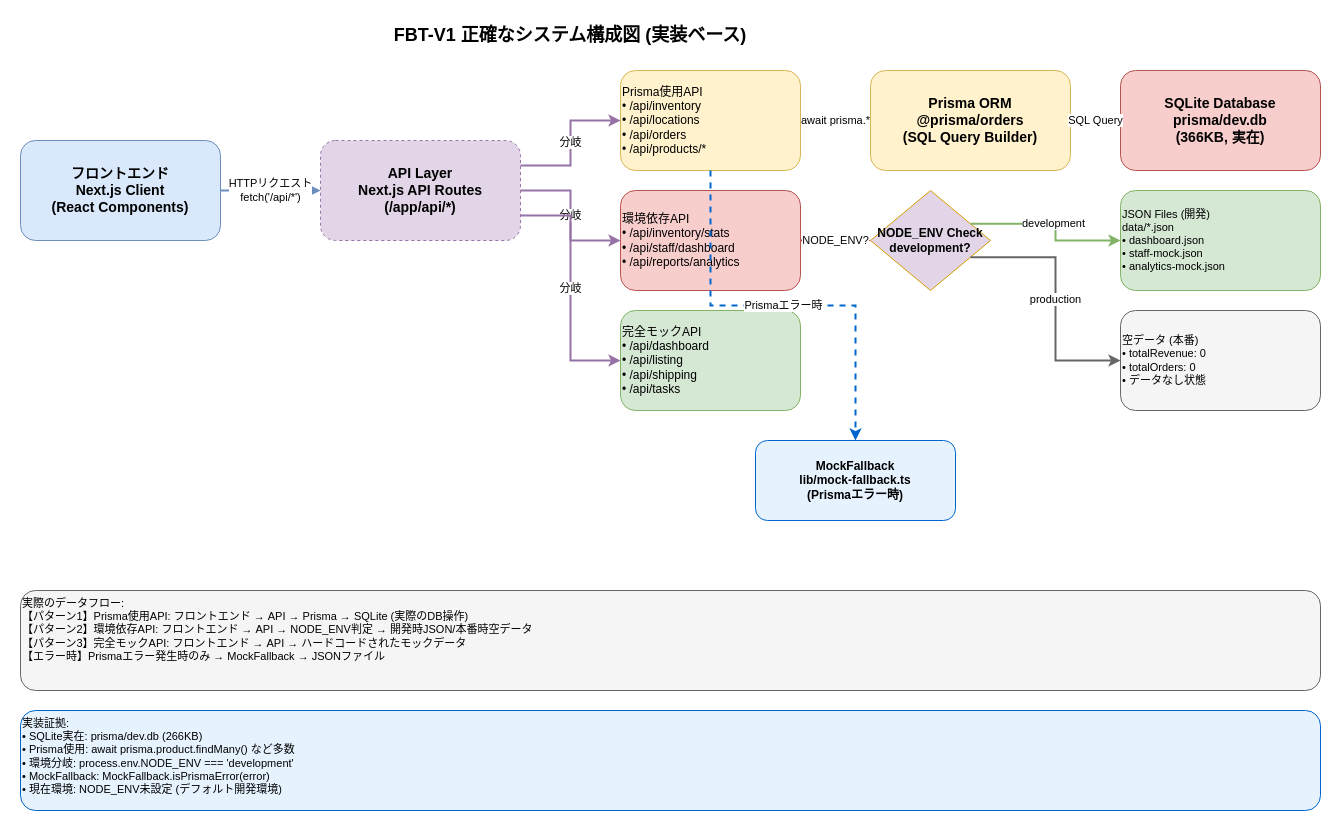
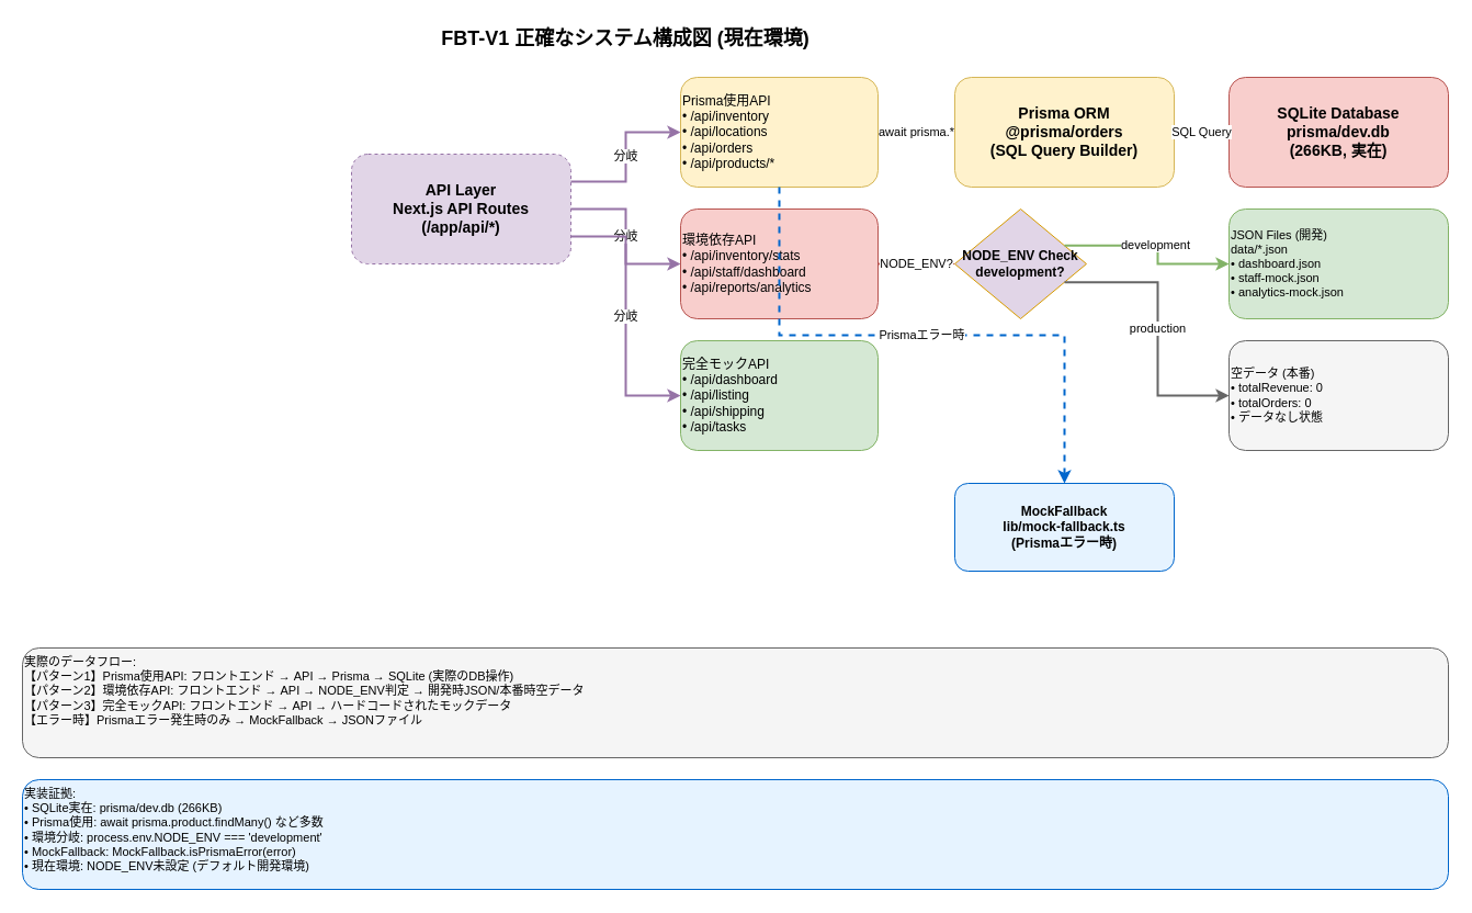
  <mxCell id="0" />
  <mxCell id="1" parent="0" />
- <mxCell id="2" value="フロントエンド&#10;Next.js Client&#10;(React Components)" style="rounded=1;whiteSpace=wrap;html=1;fillColor=#dae8fc;strokeColor=#6c8ebf;fontSize=14;fontStyle=1;" parent="1" vertex="1"><mxGeometry x="20" y="140" width="200" height="100" as="geometry" /></mxCell>
  <mxCell id="3" value="API Layer&#10;Next.js API Routes&#10;(/app/api/*)" style="rounded=1;whiteSpace=wrap;html=1;fillColor=#e1d5e7;strokeColor=#9673a6;fontSize=14;fontStyle=1;dashed=1;" vertex="1" parent="1"><mxGeometry x="320" y="140" width="200" height="100" as="geometry" /></mxCell>
  <mxCell id="4" value="Prisma使用API&#10;• /api/inventory&#10;• /api/locations&#10;• /api/orders&#10;• /api/products/*" style="rounded=1;whiteSpace=wrap;html=1;fillColor=#fff2cc;strokeColor=#d6b656;fontSize=12;align=left;" vertex="1" parent="1"><mxGeometry x="620" y="70" width="180" height="100" as="geometry" /></mxCell>
  <mxCell id="5" value="環境依存API&#10;• /api/inventory/stats&#10;• /api/staff/dashboard&#10;• /api/reports/analytics" style="rounded=1;whiteSpace=wrap;html=1;fillColor=#f8cecc;strokeColor=#b85450;fontSize=12;align=left;" vertex="1" parent="1"><mxGeometry x="620" y="190" width="180" height="100" as="geometry" /></mxCell>
  <mxCell id="6" value="完全モックAPI&#10;• /api/dashboard&#10;• /api/listing&#10;• /api/shipping&#10;• /api/tasks" style="rounded=1;whiteSpace=wrap;html=1;fillColor=#d5e8d4;strokeColor=#82b366;fontSize=12;align=left;" vertex="1" parent="1"><mxGeometry x="620" y="310" width="180" height="100" as="geometry" /></mxCell>
  <mxCell id="7" value="Prisma ORM&#10;@prisma/orders&#10;(SQL Query Builder)" style="rounded=1;whiteSpace=wrap;html=1;fillColor=#fff2cc;strokeColor=#d6b656;fontSize=14;fontStyle=1;" parent="1" vertex="1"><mxGeometry x="870" y="70" width="200" height="100" as="geometry" /></mxCell>
- <mxCell id="8" value="SQLite Database&#10;prisma/dev.db&#10;(366KB, 実在)" style="rounded=1;whiteSpace=wrap;html=1;fillColor=#f8cecc;strokeColor=#b85450;fontSize=14;fontStyle=1;" parent="1" vertex="1"><mxGeometry x="1120" y="70" width="200" height="100" as="geometry" /></mxCell>
+ <mxCell id="8" value="SQLite Database&#10;prisma/dev.db&#10;(266KB, 実在)" style="rounded=1;whiteSpace=wrap;html=1;fillColor=#f8cecc;strokeColor=#b85450;fontSize=14;fontStyle=1;" parent="1" vertex="1"><mxGeometry x="1120" y="70" width="200" height="100" as="geometry" /></mxCell>
  <mxCell id="9" value="NODE_ENV Check&#10;development?" style="rhombus;whiteSpace=wrap;html=1;fillColor=#e1d5e7;strokeColor=#d79b00;fontSize=12;fontStyle=1;" vertex="1" parent="1"><mxGeometry x="870" y="190" width="120" height="100" as="geometry" /></mxCell>
  <mxCell id="10" value="JSON Files (開発)&#10;data/*.json&#10;• dashboard.json&#10;• staff-mock.json&#10;• analytics-mock.json" style="rounded=1;whiteSpace=wrap;html=1;fillColor=#d5e8d4;strokeColor=#82b366;fontSize=11;align=left;" vertex="1" parent="1"><mxGeometry x="1120" y="190" width="200" height="100" as="geometry" /></mxCell>
  <mxCell id="11" value="空データ (本番)&#10;• totalRevenue: 0&#10;• totalOrders: 0&#10;• データなし状態" style="rounded=1;whiteSpace=wrap;html=1;fillColor=#f5f5f5;strokeColor=#666666;fontSize=11;align=left;" vertex="1" parent="1"><mxGeometry x="1120" y="310" width="200" height="100" as="geometry" /></mxCell>
- <mxCell id="12" value="MockFallback&#10;lib/mock-fallback.ts&#10;(Prismaエラー時)" style="rounded=1;whiteSpace=wrap;html=1;fillColor=#e6f3ff;strokeColor=#0066cc;fontSize=12;fontStyle=1;" vertex="1" parent="1"><mxGeometry x="755" y="440" width="200" height="80" as="geometry" /></mxCell>
- <mxCell id="13" value="HTTPリクエスト&#10;fetch('/api/*')" style="edgeStyle=orthogonalEdgeStyle;rounded=0;orthogonalLoop=1;jettySize=auto;html=1;exitX=1;exitY=0.5;exitDx=0;exitDy=0;entryX=0;entryY=0.5;entryDx=0;entryDy=0;strokeWidth=2;fillColor=#dae8fc;strokeColor=#6c8ebf;" parent="1" source="2" target="3" edge="1"><mxGeometry relative="1" as="geometry" /></mxCell>
+ <mxCell id="12" value="MockFallback&#10;lib/mock-fallback.ts&#10;(Prismaエラー時)" style="rounded=1;whiteSpace=wrap;html=1;fillColor=#e6f3ff;strokeColor=#0066cc;fontSize=12;fontStyle=1;" vertex="1" parent="1"><mxGeometry x="870" y="440" width="200" height="80" as="geometry" /></mxCell>
  <mxCell id="14" value="分岐" style="edgeStyle=orthogonalEdgeStyle;rounded=0;orthogonalLoop=1;jettySize=auto;html=1;exitX=1;exitY=0.25;exitDx=0;exitDy=0;entryX=0;entryY=0.5;entryDx=0;entryDy=0;strokeWidth=2;fillColor=#e1d5e7;strokeColor=#9673a6;" parent="1" source="3" target="4" edge="1"><mxGeometry relative="1" as="geometry" /></mxCell>
  <mxCell id="15" value="分岐" style="edgeStyle=orthogonalEdgeStyle;rounded=0;orthogonalLoop=1;jettySize=auto;html=1;exitX=1;exitY=0.5;exitDx=0;exitDy=0;entryX=0;entryY=0.5;entryDx=0;entryDy=0;strokeWidth=2;fillColor=#e1d5e7;strokeColor=#9673a6;" parent="1" source="3" target="5" edge="1"><mxGeometry relative="1" as="geometry" /></mxCell>
  <mxCell id="16" value="分岐" style="edgeStyle=orthogonalEdgeStyle;rounded=0;orthogonalLoop=1;jettySize=auto;html=1;exitX=1;exitY=0.75;exitDx=0;exitDy=0;entryX=0;entryY=0.5;entryDx=0;entryDy=0;strokeWidth=2;fillColor=#e1d5e7;strokeColor=#9673a6;" parent="1" source="3" target="6" edge="1"><mxGeometry relative="1" as="geometry" /></mxCell>
  <mxCell id="17" value="await prisma.*" style="edgeStyle=orthogonalEdgeStyle;rounded=0;orthogonalLoop=1;jettySize=auto;html=1;exitX=1;exitY=0.5;exitDx=0;exitDy=0;entryX=0;entryY=0.5;entryDx=0;entryDy=0;strokeWidth=2;fillColor=#fff2cc;strokeColor=#d6b656;" parent="1" source="4" target="7" edge="1"><mxGeometry relative="1" as="geometry" /></mxCell>
  <mxCell id="18" value="SQL Query" style="edgeStyle=orthogonalEdgeStyle;rounded=0;orthogonalLoop=1;jettySize=auto;html=1;exitX=1;exitY=0.5;exitDx=0;exitDy=0;entryX=0;entryY=0.5;entryDx=0;entryDy=0;strokeWidth=2;fillColor=#fff2cc;strokeColor=#d6b656;" parent="1" source="7" target="8" edge="1"><mxGeometry relative="1" as="geometry" /></mxCell>
  <mxCell id="19" value="NODE_ENV?" style="edgeStyle=orthogonalEdgeStyle;rounded=0;orthogonalLoop=1;jettySize=auto;html=1;exitX=1;exitY=0.5;exitDx=0;exitDy=0;entryX=0;entryY=0.5;entryDx=0;entryDy=0;strokeWidth=2;fillColor=#f8cecc;strokeColor=#b85450;" parent="1" source="5" target="9" edge="1"><mxGeometry relative="1" as="geometry" /></mxCell>
  <mxCell id="20" value="development" style="edgeStyle=orthogonalEdgeStyle;rounded=0;orthogonalLoop=1;jettySize=auto;html=1;exitX=1;exitY=0.25;exitDx=0;exitDy=0;entryX=0;entryY=0.5;entryDx=0;entryDy=0;strokeWidth=2;fillColor=#d5e8d4;strokeColor=#82b366;" edge="1" parent="1" source="9" target="10"><mxGeometry relative="1" as="geometry" /></mxCell>
  <mxCell id="21" value="production" style="edgeStyle=orthogonalEdgeStyle;rounded=0;orthogonalLoop=1;jettySize=auto;html=1;exitX=1;exitY=0.75;exitDx=0;exitDy=0;entryX=0;entryY=0.5;entryDx=0;entryDy=0;strokeWidth=2;fillColor=#f5f5f5;strokeColor=#666666;" edge="1" parent="1" source="9" target="11"><mxGeometry relative="1" as="geometry" /></mxCell>
  <mxCell id="22" value="Prismaエラー時" style="edgeStyle=orthogonalEdgeStyle;rounded=0;orthogonalLoop=1;jettySize=auto;html=1;exitX=0.5;exitY=1;exitDx=0;exitDy=0;entryX=0.5;entryY=0;entryDx=0;entryDy=0;strokeWidth=2;fillColor=#e6f3ff;strokeColor=#0066cc;dashed=1;" edge="1" parent="1" source="4" target="12"><mxGeometry relative="1" as="geometry" /></mxCell>
- <mxCell id="23" value="FBT-V1 正確なシステム構成図 (実装ベース)" style="text;html=1;strokeColor=none;fillColor=none;align=center;verticalAlign=middle;whiteSpace=wrap;rounded=0;fontSize=18;fontStyle=1;" parent="1" vertex="1"><mxGeometry x="370" y="20" width="400" height="30" as="geometry" /></mxCell>
+ <mxCell id="23" value="FBT-V1 正確なシステム構成図 (現在環境)" style="text;html=1;strokeColor=none;fillColor=none;align=center;verticalAlign=middle;whiteSpace=wrap;rounded=0;fontSize=18;fontStyle=1;" parent="1" vertex="1"><mxGeometry x="370" y="20" width="400" height="30" as="geometry" /></mxCell>
  <mxCell id="24" value="実際のデータフロー:&#10;【パターン1】Prisma使用API: フロントエンド → API → Prisma → SQLite (実際のDB操作)&#10;【パターン2】環境依存API: フロントエンド → API → NODE_ENV判定 → 開発時JSON/本番時空データ&#10;【パターン3】完全モックAPI: フロントエンド → API → ハードコードされたモックデータ&#10;【エラー時】Prismaエラー発生時のみ → MockFallback → JSONファイル" style="rounded=1;whiteSpace=wrap;html=1;fillColor=#f5f5f5;strokeColor=#666666;fontSize=11;align=left;verticalAlign=top;" parent="1" vertex="1"><mxGeometry x="20" y="590" width="1300" height="100" as="geometry" /></mxCell>
  <mxCell id="25" value="実装証拠:&#10;• SQLite実在: prisma/dev.db (266KB)&#10;• Prisma使用: await prisma.product.findMany() など多数&#10;• 環境分岐: process.env.NODE_ENV === 'development'&#10;• MockFallback: MockFallback.isPrismaError(error)&#10;• 現在環境: NODE_ENV未設定 (デフォルト開発環境)" style="rounded=1;whiteSpace=wrap;html=1;fillColor=#e6f3ff;strokeColor=#0066cc;fontSize=11;align=left;verticalAlign=top;" vertex="1" parent="1"><mxGeometry x="20" y="710" width="1300" height="100" as="geometry" /></mxCell>
